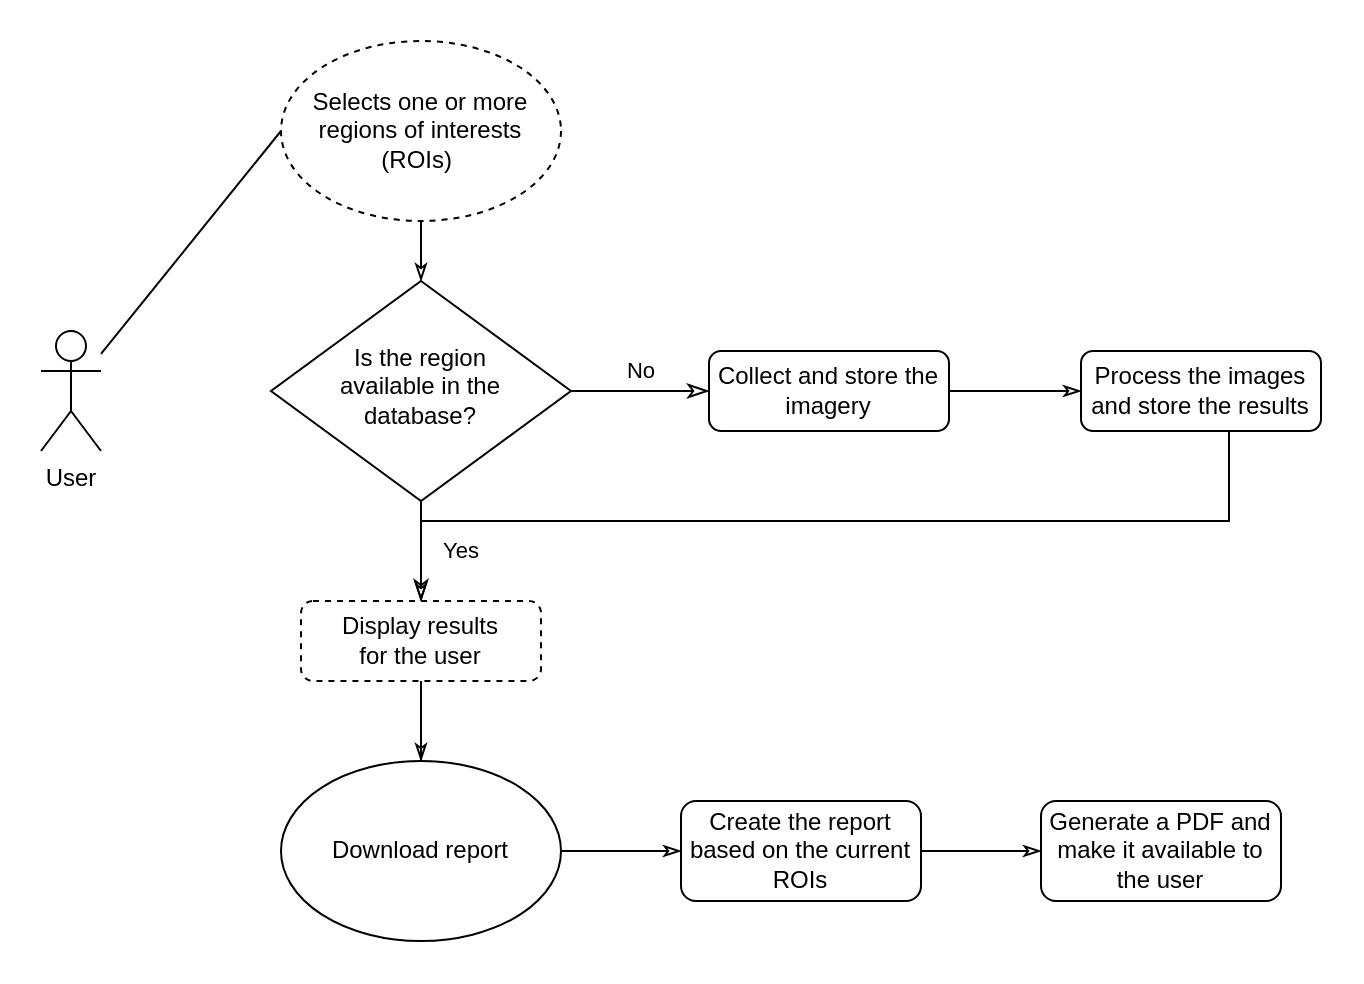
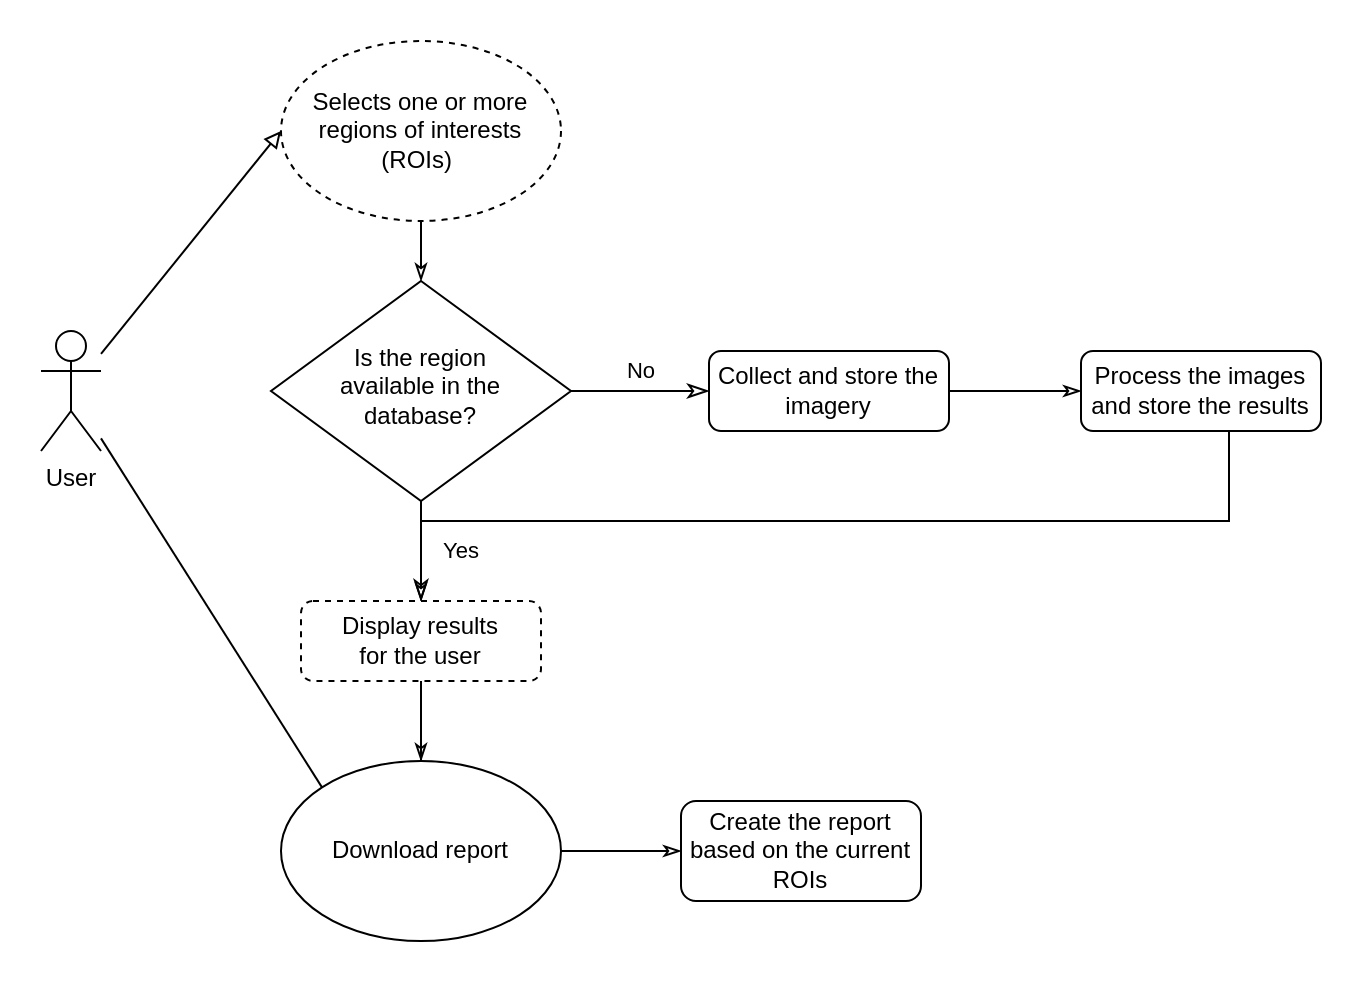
  <mxCell id="0" />
  <mxCell id="1" parent="0" />
  <mxCell id="2" value="Yes" style="rounded=0;html=1;jettySize=auto;orthogonalLoop=1;fontSize=11;endArrow=classicThin;endFill=0;endSize=8;strokeWidth=1;shadow=0;labelBackgroundColor=none;edgeStyle=orthogonalEdgeStyle;entryX=0.5;entryY=0;entryDx=0;entryDy=0;" parent="1" source="4" target="16" edge="1"><mxGeometry y="20" relative="1" as="geometry"><mxPoint as="offset" /><mxPoint x="210" y="290" as="targetPoint" /></mxGeometry></mxCell>
  <mxCell id="3" value="No" style="edgeStyle=orthogonalEdgeStyle;rounded=0;html=1;jettySize=auto;orthogonalLoop=1;fontSize=11;endArrow=classicThin;endFill=0;endSize=8;strokeWidth=1;shadow=0;labelBackgroundColor=none;" parent="1" source="4" target="6" edge="1"><mxGeometry y="10" relative="1" as="geometry"><mxPoint as="offset" /></mxGeometry></mxCell>
  <mxCell id="4" value="Is the region&lt;br&gt;available in the&lt;br&gt;database?" style="rhombus;whiteSpace=wrap;html=1;shadow=0;fontFamily=Helvetica;fontSize=12;align=center;strokeWidth=1;spacing=6;spacingTop=-4;" parent="1" vertex="1"><mxGeometry x="135" y="140" width="150" height="110" as="geometry" /></mxCell>
  <mxCell id="5" value="" style="edgeStyle=orthogonalEdgeStyle;rounded=0;orthogonalLoop=1;jettySize=auto;html=1;endArrow=classicThin;endFill=0;" parent="1" source="6" target="8" edge="1"><mxGeometry relative="1" as="geometry" /></mxCell>
  <mxCell id="6" value="Collect and store the imagery" style="rounded=1;whiteSpace=wrap;html=1;fontSize=12;glass=0;strokeWidth=1;shadow=0;" parent="1" vertex="1"><mxGeometry x="354" y="175" width="120" height="40" as="geometry" /></mxCell>
  <mxCell id="7" style="edgeStyle=orthogonalEdgeStyle;rounded=0;orthogonalLoop=1;jettySize=auto;html=1;entryX=0.5;entryY=0;entryDx=0;entryDy=0;endArrow=classicThin;endFill=0;" parent="1" source="8" target="16" edge="1"><mxGeometry relative="1" as="geometry"><mxPoint x="210" y="290" as="targetPoint" /><Array as="points"><mxPoint x="614" y="260" /><mxPoint x="210" y="260" /></Array></mxGeometry></mxCell>
  <mxCell id="8" value="Process the images and store the results" style="rounded=1;whiteSpace=wrap;html=1;fontSize=12;glass=0;strokeWidth=1;shadow=0;" parent="1" vertex="1"><mxGeometry x="540" y="175" width="120" height="40" as="geometry" /></mxCell>
- <mxCell id="9" style="rounded=0;orthogonalLoop=1;jettySize=auto;html=1;entryX=0;entryY=0.5;entryDx=0;entryDy=0;endArrow=none;endFill=0;" parent="1" source="11" target="13" edge="1"><mxGeometry relative="1" as="geometry" /></mxCell>
+ <mxCell id="9" style="rounded=0;orthogonalLoop=1;jettySize=auto;html=1;entryX=0;entryY=0.5;entryDx=0;entryDy=0;endArrow=block;endFill=0;" parent="1" source="11" target="13" edge="1"><mxGeometry relative="1" as="geometry" /></mxCell>
+ <mxCell id="10" style="edgeStyle=none;rounded=0;orthogonalLoop=1;jettySize=auto;html=1;entryX=0;entryY=0;entryDx=0;entryDy=0;endArrow=none;endFill=0;" parent="1" source="11" target="18" edge="1"><mxGeometry relative="1" as="geometry" /></mxCell>
  <mxCell id="11" value="User" style="shape=umlActor;verticalLabelPosition=bottom;verticalAlign=top;html=1;outlineConnect=0;" parent="1" vertex="1"><mxGeometry x="20" y="165" width="30" height="60" as="geometry" /></mxCell>
  <mxCell id="12" style="edgeStyle=orthogonalEdgeStyle;rounded=0;orthogonalLoop=1;jettySize=auto;html=1;endArrow=classicThin;endFill=0;" parent="1" source="13" target="4" edge="1"><mxGeometry relative="1" as="geometry" /></mxCell>
  <mxCell id="13" value="&lt;span&gt;Selects one or more regions of interests (ROIs)&amp;nbsp;&lt;/span&gt;" style="ellipse;whiteSpace=wrap;html=1;dashed=1;" parent="1" vertex="1"><mxGeometry x="140" y="20" width="140" height="90" as="geometry" /></mxCell>
  <mxCell id="14" style="edgeStyle=orthogonalEdgeStyle;rounded=0;orthogonalLoop=1;jettySize=auto;html=1;entryX=0.5;entryY=0;entryDx=0;entryDy=0;endArrow=none;endFill=0;" parent="1" source="16" target="18" edge="1"><mxGeometry relative="1" as="geometry" /></mxCell>
  <mxCell id="15" value="" style="edgeStyle=orthogonalEdgeStyle;rounded=0;orthogonalLoop=1;jettySize=auto;html=1;endArrow=classicThin;endFill=0;" parent="1" source="16" target="18" edge="1"><mxGeometry relative="1" as="geometry" /></mxCell>
  <mxCell id="16" value="Display results&lt;br&gt;for the user" style="rounded=1;whiteSpace=wrap;html=1;fontSize=12;glass=0;strokeWidth=1;shadow=0;dashed=1;" parent="1" vertex="1"><mxGeometry x="150" y="300" width="120" height="40" as="geometry" /></mxCell>
  <mxCell id="17" style="edgeStyle=none;rounded=0;orthogonalLoop=1;jettySize=auto;html=1;exitX=1;exitY=0.5;exitDx=0;exitDy=0;entryX=0;entryY=0.5;entryDx=0;entryDy=0;endArrow=classicThin;endFill=0;" parent="1" source="18" target="20" edge="1"><mxGeometry relative="1" as="geometry" /></mxCell>
  <mxCell id="18" value="&lt;span&gt;Download report&lt;/span&gt;" style="ellipse;whiteSpace=wrap;html=1;" parent="1" vertex="1"><mxGeometry x="140" y="380" width="140" height="90" as="geometry" /></mxCell>
- <mxCell id="19" style="edgeStyle=none;rounded=0;orthogonalLoop=1;jettySize=auto;html=1;entryX=0;entryY=0.5;entryDx=0;entryDy=0;endArrow=classicThin;endFill=0;exitX=1;exitY=0.5;exitDx=0;exitDy=0;" parent="1" source="20" target="21" edge="1"><mxGeometry relative="1" as="geometry" /></mxCell>
  <mxCell id="20" value="Create the report based on the current ROIs" style="rounded=1;whiteSpace=wrap;html=1;fontSize=12;glass=0;strokeWidth=1;shadow=0;" parent="1" vertex="1"><mxGeometry x="340" y="400" width="120" height="50" as="geometry" /></mxCell>
- <mxCell id="21" value="Generate a PDF and make it available to the user" style="rounded=1;whiteSpace=wrap;html=1;fontSize=12;glass=0;strokeWidth=1;shadow=0;" parent="1" vertex="1"><mxGeometry x="520" y="400" width="120" height="50" as="geometry" /></mxCell>
